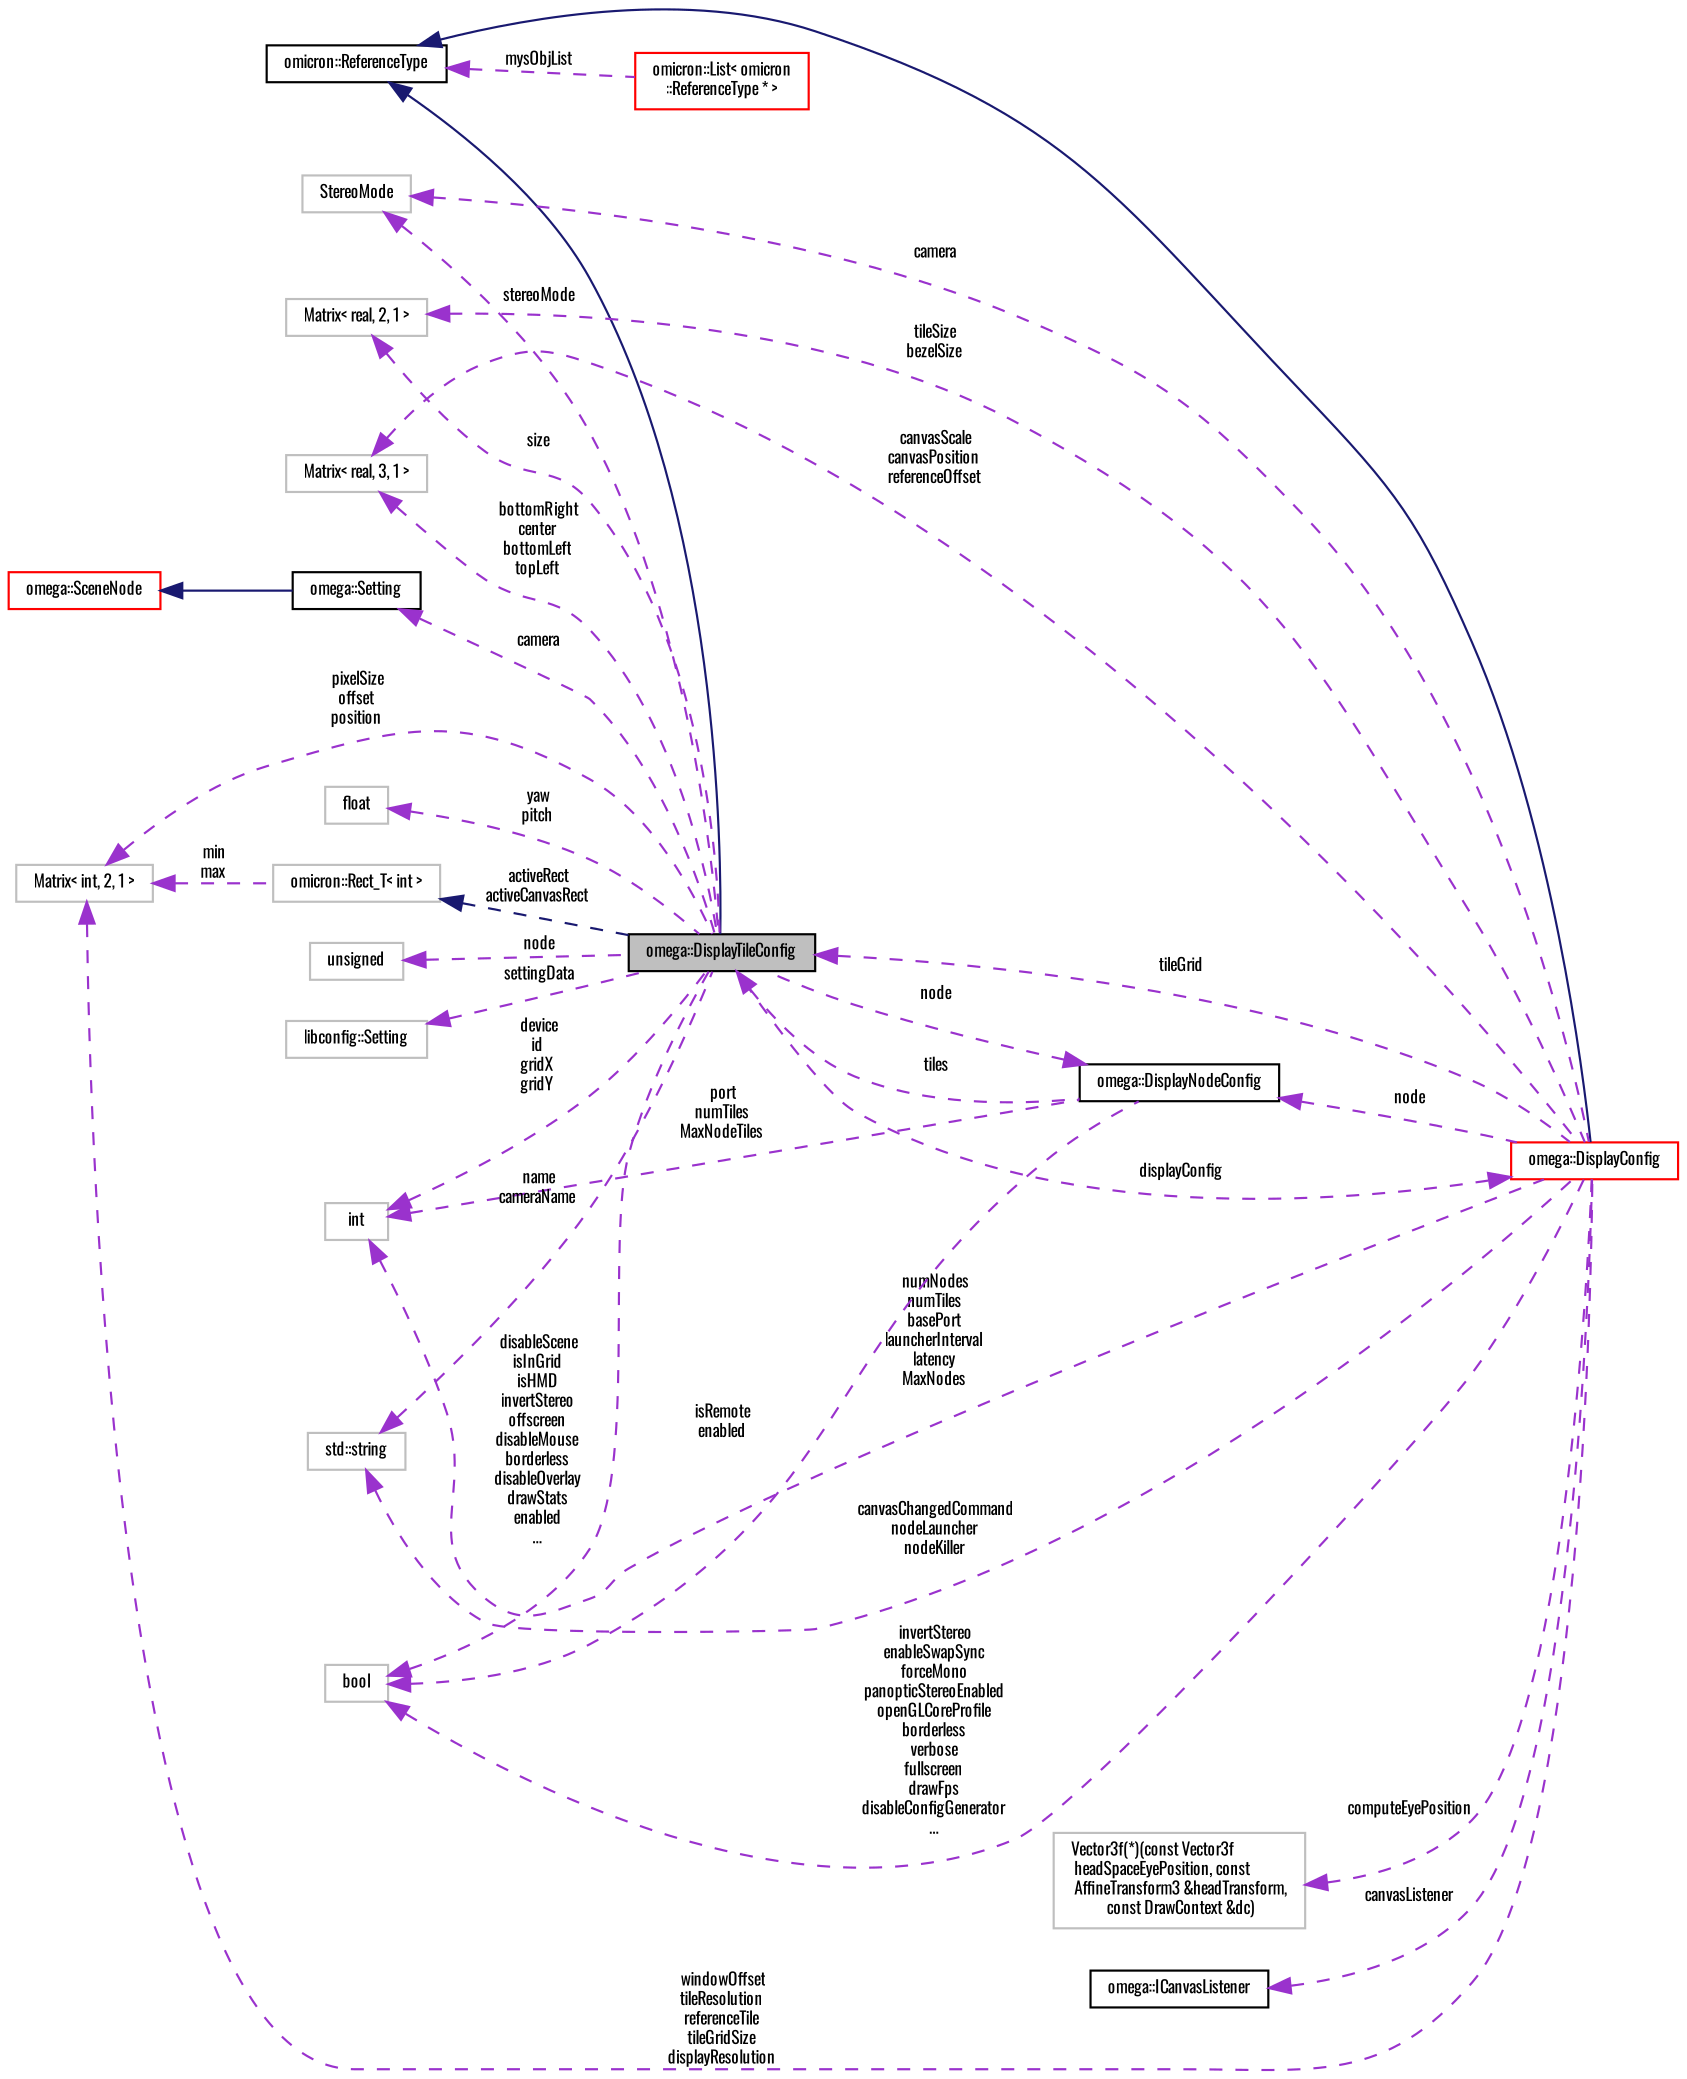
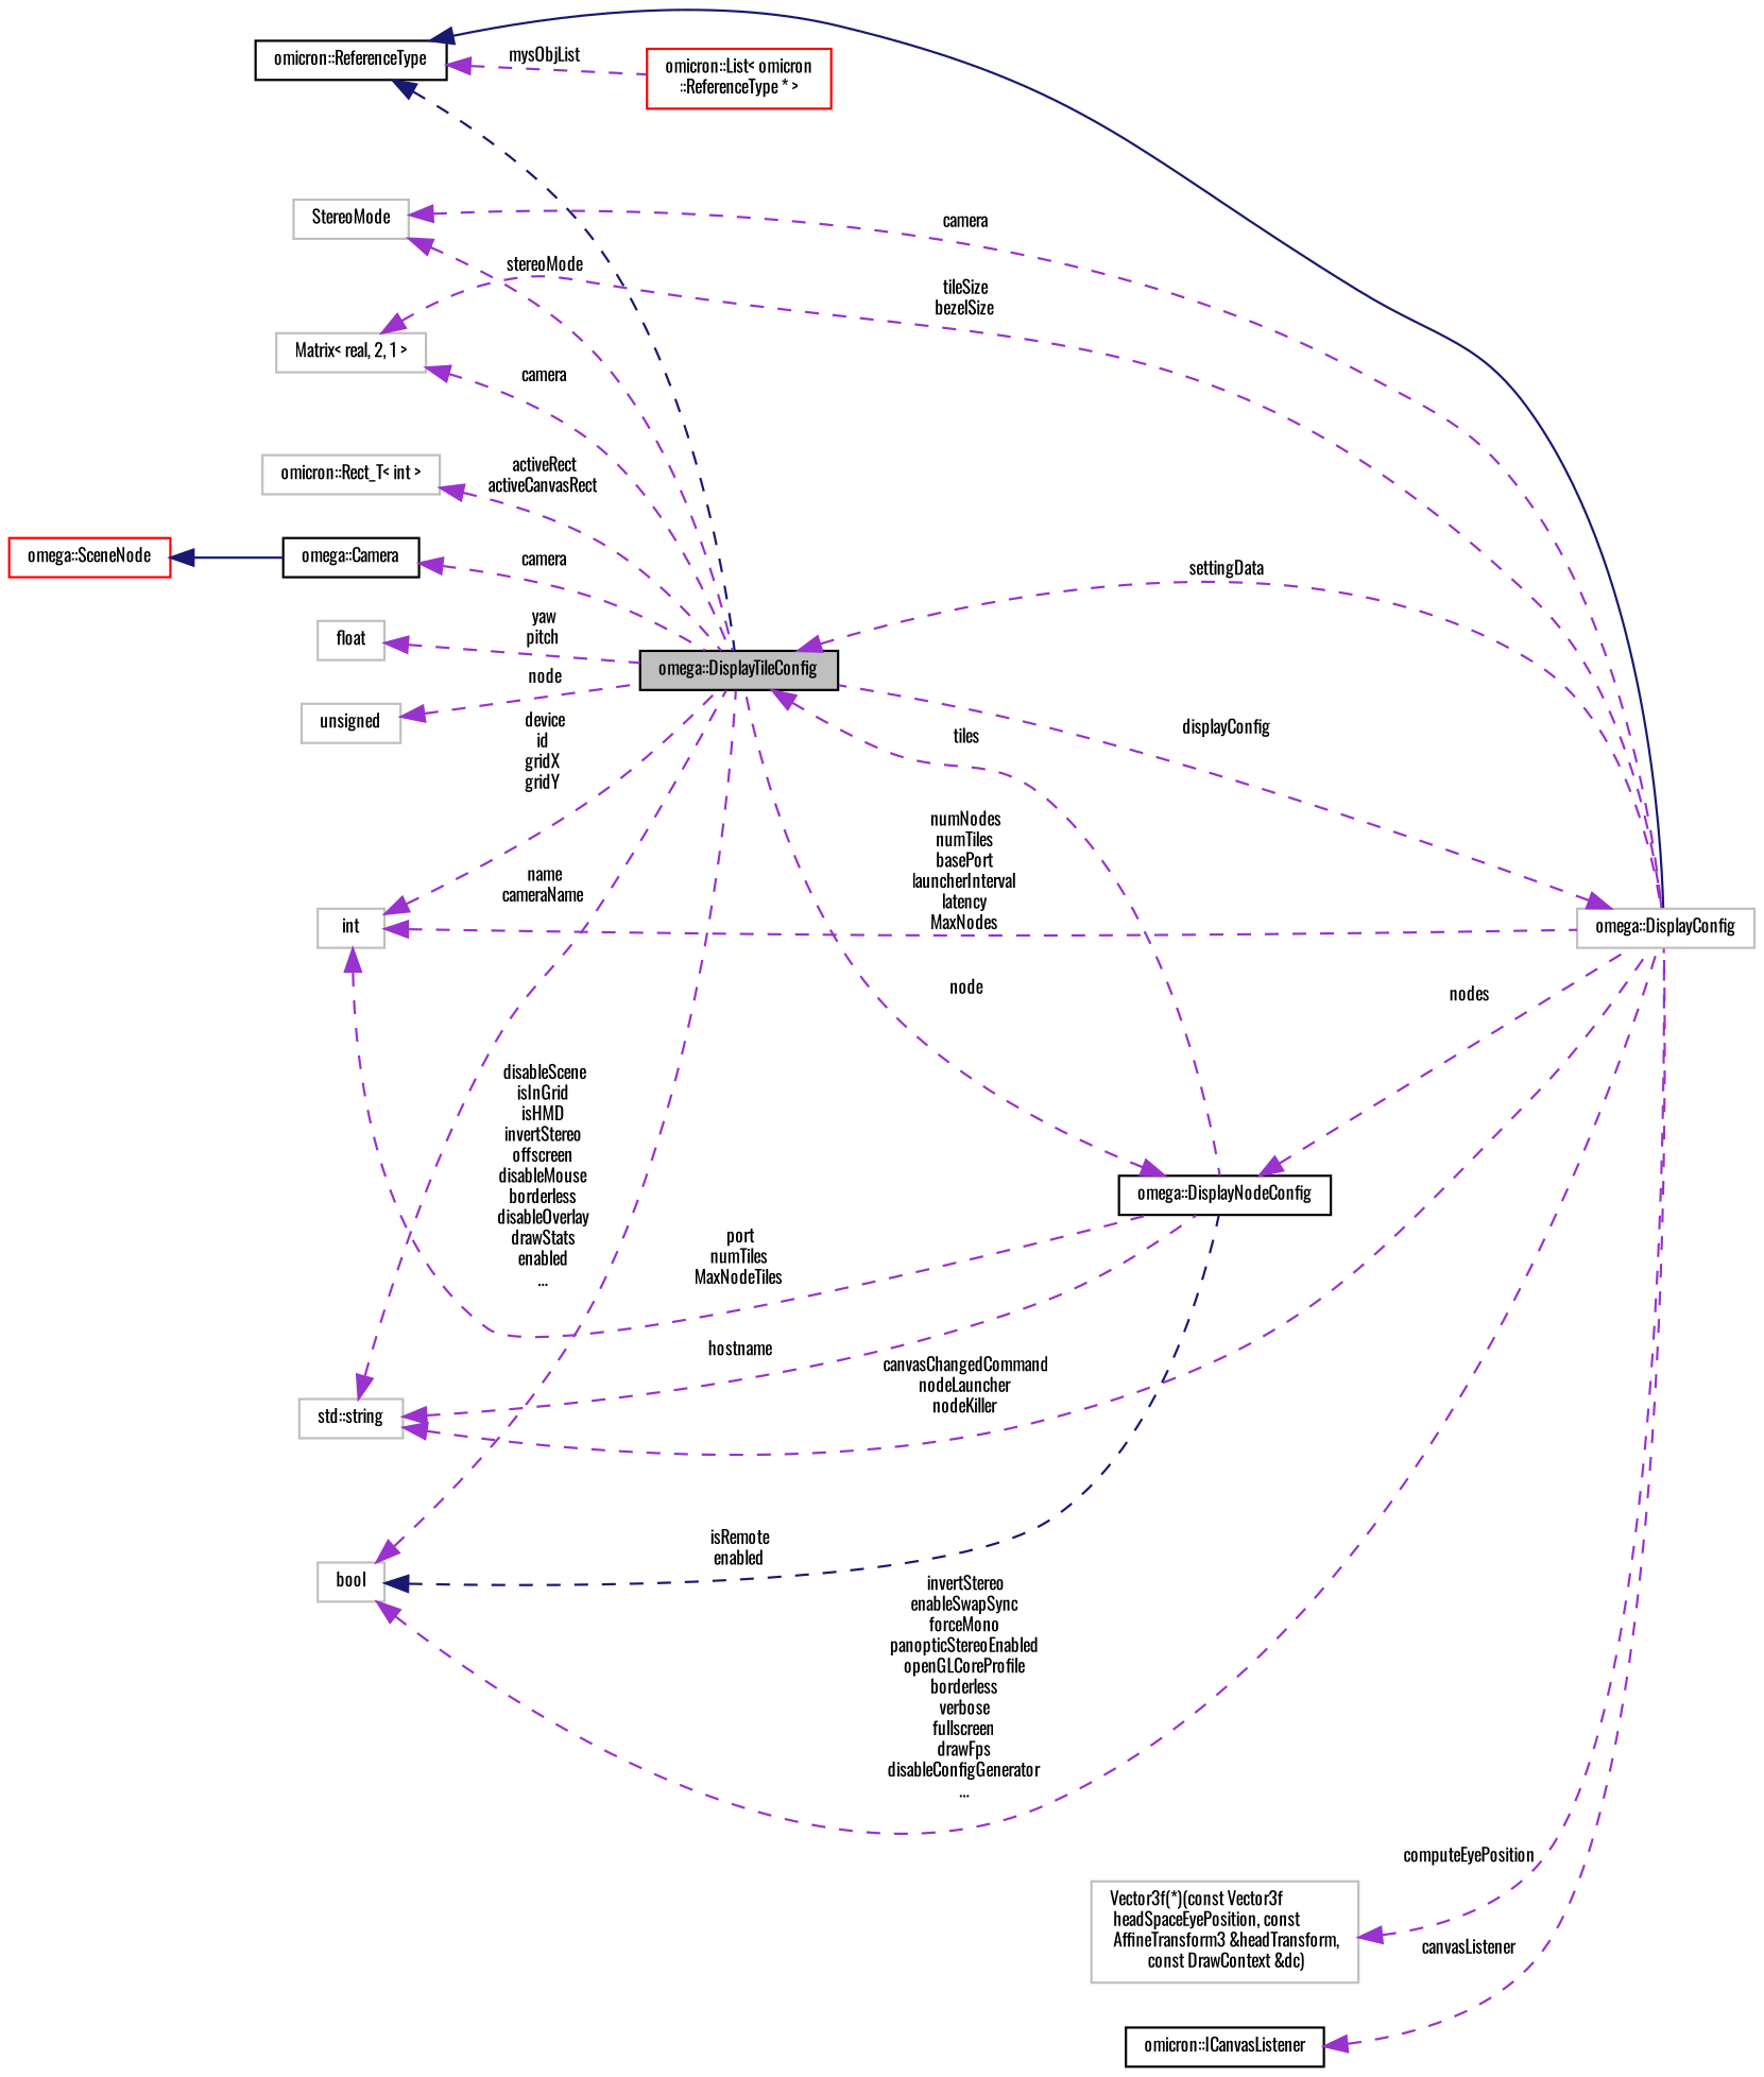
  digraph {
    fontname=Oswald
    rankdir=LR
    node [color=grey75 fontname=Oswald fontsize=8 shape=record]
    edge [color=darkorchid3 dir=back fontname=Oswald fontsize=8 labelfontname="FreeSans.ttf" labelfontsize=8 style=dashed]
    n1 [color=black fillcolor=grey75 fontcolor=black height=0.2 label="omega::DisplayTileConfig" style=filled width=0.4]
-   n2 [color=red height=0.2 label="omega::DisplayConfig" width=0.4]
+   n2 [height=0.2 label="omega::DisplayConfig" width=0.4]
    n3 [color=black height=0.2 label="omega::DisplayNodeConfig" width=0.4]
    n4 [color=black height=0.2 label="omicron::ReferenceType" width=0.4]
    n5 [color=red height=0.2 label="omicron::List\< omicron\l::ReferenceType * \>" width=0.4]
-   n6 [color=black height=0.2 label="omega::Setting" width=0.4]
+   n6 [color=black height=0.2 label="omega::Camera" width=0.4]
    n7 [color=red height=0.2 label="omega::SceneNode" width=0.4]
    n8 [height=0.2 label=float width=0.4]
    n9 [height=0.2 label=StereoMode width=0.4]
    n10 [height=0.2 label="Matrix\< real, 2, 1 \>" width=0.4]
-   n11 [height=0.2 label="Matrix\< real, 3, 1 \>" width=0.4]
    n12 [height=0.2 label=int width=0.4]
    n13 [height=0.2 label="std::string" width=0.4]
    n14 [height=0.2 label=bool width=0.4]
    n15 [height=0.2 label="Vector3f(*)(const Vector3f\l headSpaceEyePosition, const\l AffineTransform3 &headTransform,\l const DrawContext &dc)" width=0.4]
-   n16 [color=black height=0.2 label="omega::ICanvasListener" width=0.4]
-   n17 [height=0.2 label="Matrix\< int, 2, 1 \>" width=0.4]
+   n16 [color=black height=0.2 label="omicron::ICanvasListener" width=0.4]
    n18 [height=0.2 label="omicron::Rect_T\< int \>" width=0.4]
    n19 [height=0.2 label=unsigned width=0.4]
-   n20 [height=0.2 label="libconfig::Setting" width=0.4]
-   n1 -> n2 [label=" tileGrid"]
+   n1 -> n2 [label=" settingData"]
    n1 -> n3 [label=" tiles"]
    n2 -> n1 [label=" displayConfig"]
    n3 -> n1 [label=" node"]
-   n3 -> n2 [label=" node"]
-   n4 -> n1 [color=midnightblue style=solid]
+   n3 -> n2 [label=" nodes"]
+   n4 -> n1 [color=midnightblue]
    n4 -> n2 [color=midnightblue style=solid]
    n4 -> n5 [label=" mysObjList"]
    n6 -> n1 [label=" camera"]
    n7 -> n6 [color=midnightblue style=solid]
    n8 -> n1 [label=" yaw\npitch"]
    n9 -> n1 [label=" stereoMode"]
    n9 -> n2 [label=" camera"]
-   n10 -> n1 [label=" size"]
+   n10 -> n1 [label=" camera"]
    n10 -> n2 [label=" tileSize\nbezelSize"]
-   n11 -> n1 [label=" bottomRight\ncenter\nbottomLeft\ntopLeft"]
-   n11 -> n2 [label=" canvasScale\ncanvasPosition\nreferenceOffset"]
    n12 -> n1 [label=" device\nid\ngridX\ngridY"]
    n12 -> n2 [label=" numNodes\nnumTiles\nbasePort\nlauncherInterval\nlatency\nMaxNodes"]
    n12 -> n3 [label=" port\nnumTiles\nMaxNodeTiles"]
    n13 -> n1 [label=" name\ncameraName"]
    n13 -> n2 [label=" canvasChangedCommand\nnodeLauncher\nnodeKiller"]
+   n13 -> n3 [label=" hostname"]
    n14 -> n1 [label=" disableScene\nisInGrid\nisHMD\ninvertStereo\noffscreen\ndisableMouse\nborderless\ndisableOverlay\ndrawStats\nenabled\n..."]
    n14 -> n2 [label=" invertStereo\nenableSwapSync\nforceMono\npanopticStereoEnabled\nopenGLCoreProfile\nborderless\nverbose\nfullscreen\ndrawFps\ndisableConfigGenerator\n..."]
-   n14 -> n3 [label=" isRemote\nenabled"]
+   n14 -> n3 [color=midnightblue label=" isRemote\nenabled"]
    n15 -> n2 [label=" computeEyePosition"]
    n16 -> n2 [label=" canvasListener"]
-   n17 -> n1 [label=" pixelSize\noffset\nposition"]
-   n17 -> n2 [label=" windowOffset\ntileResolution\nreferenceTile\ntileGridSize\ndisplayResolution"]
-   n17 -> n18 [label=" min\nmax"]
-   n18 -> n1 [color=midnightblue label=" activeRect\nactiveCanvasRect"]
+   n18 -> n1 [label=" activeRect\nactiveCanvasRect"]
    n19 -> n1 [label=" node"]
-   n20 -> n1 [label=" settingData"]
  }
